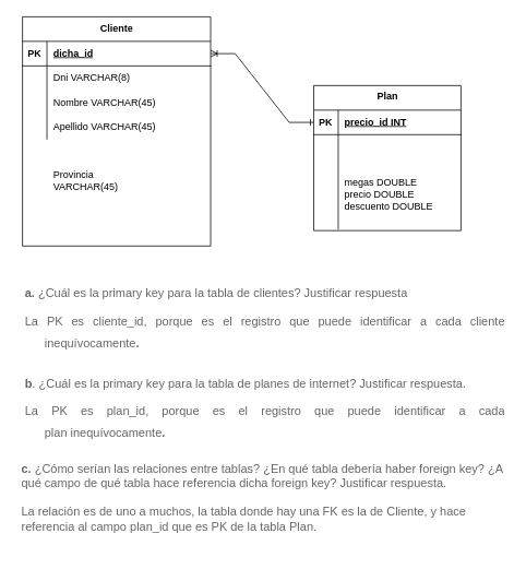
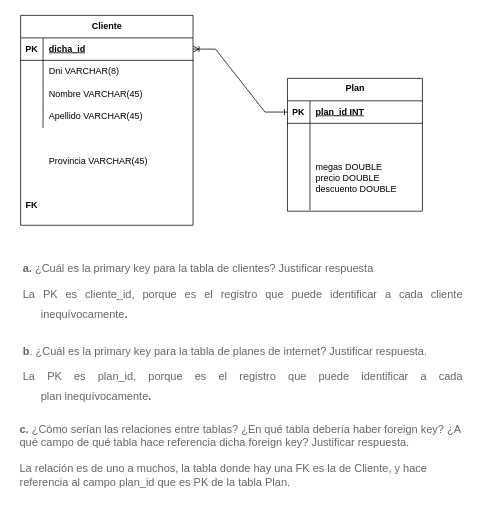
  <mxCell id="0" />
  <mxCell id="1" parent="0" />
  <mxCell id="2" value="Cliente" style="shape=table;startSize=30;container=1;collapsible=1;childLayout=tableLayout;fixedRows=1;rowLines=0;fontStyle=1;align=center;resizeLast=1;html=1;" vertex="1" parent="1"><mxGeometry x="27" y="20" width="230" height="280" as="geometry" /></mxCell>
  <mxCell id="3" value="" style="shape=tableRow;horizontal=0;startSize=0;swimlaneHead=0;swimlaneBody=0;fillColor=none;collapsible=0;dropTarget=0;points=[[0,0.5],[1,0.5]];portConstraint=eastwest;top=0;left=0;right=0;bottom=1;" vertex="1" parent="2"><mxGeometry y="30" width="230" height="30" as="geometry" /></mxCell>
  <mxCell id="4" value="PK" style="shape=partialRectangle;connectable=0;fillColor=none;top=0;left=0;bottom=0;right=0;fontStyle=1;overflow=hidden;whiteSpace=wrap;html=1;" vertex="1" parent="3"><mxGeometry width="29.905" height="30" as="geometry"><mxRectangle width="29.905" height="30" as="alternateBounds" /></mxGeometry></mxCell>
  <mxCell id="5" value="dicha_id" style="shape=partialRectangle;connectable=0;fillColor=none;top=0;left=0;bottom=0;right=0;align=left;spacingLeft=6;fontStyle=5;overflow=hidden;whiteSpace=wrap;html=1;" vertex="1" parent="3"><mxGeometry x="29.905" width="200.095" height="30" as="geometry"><mxRectangle width="200.095" height="30" as="alternateBounds" /></mxGeometry></mxCell>
  <mxCell id="6" value="" style="shape=tableRow;horizontal=0;startSize=0;swimlaneHead=0;swimlaneBody=0;fillColor=none;collapsible=0;dropTarget=0;points=[[0,0.5],[1,0.5]];portConstraint=eastwest;top=0;left=0;right=0;bottom=0;" vertex="1" parent="2"><mxGeometry y="60" width="230" height="30" as="geometry" /></mxCell>
  <mxCell id="7" value="" style="shape=partialRectangle;connectable=0;fillColor=none;top=0;left=0;bottom=0;right=0;editable=1;overflow=hidden;whiteSpace=wrap;html=1;" vertex="1" parent="6"><mxGeometry width="29.905" height="30" as="geometry"><mxRectangle width="29.905" height="30" as="alternateBounds" /></mxGeometry></mxCell>
  <mxCell id="8" value="Dni VARCHAR(8)" style="shape=partialRectangle;connectable=0;fillColor=none;top=0;left=0;bottom=0;right=0;align=left;spacingLeft=6;overflow=hidden;whiteSpace=wrap;html=1;" vertex="1" parent="6"><mxGeometry x="29.905" width="200.095" height="30" as="geometry"><mxRectangle width="200.095" height="30" as="alternateBounds" /></mxGeometry></mxCell>
  <mxCell id="9" value="" style="shape=tableRow;horizontal=0;startSize=0;swimlaneHead=0;swimlaneBody=0;fillColor=none;collapsible=0;dropTarget=0;points=[[0,0.5],[1,0.5]];portConstraint=eastwest;top=0;left=0;right=0;bottom=0;" vertex="1" parent="2"><mxGeometry y="90" width="230" height="30" as="geometry" /></mxCell>
  <mxCell id="10" value="" style="shape=partialRectangle;connectable=0;fillColor=none;top=0;left=0;bottom=0;right=0;editable=1;overflow=hidden;whiteSpace=wrap;html=1;" vertex="1" parent="9"><mxGeometry width="29.905" height="30" as="geometry"><mxRectangle width="29.905" height="30" as="alternateBounds" /></mxGeometry></mxCell>
  <mxCell id="11" value="Nombre VARCHAR(45)" style="shape=partialRectangle;connectable=0;fillColor=none;top=0;left=0;bottom=0;right=0;align=left;spacingLeft=6;overflow=hidden;whiteSpace=wrap;html=1;" vertex="1" parent="9"><mxGeometry x="29.905" width="200.095" height="30" as="geometry"><mxRectangle width="200.095" height="30" as="alternateBounds" /></mxGeometry></mxCell>
  <mxCell id="12" value="" style="shape=tableRow;horizontal=0;startSize=0;swimlaneHead=0;swimlaneBody=0;fillColor=none;collapsible=0;dropTarget=0;points=[[0,0.5],[1,0.5]];portConstraint=eastwest;top=0;left=0;right=0;bottom=0;" vertex="1" parent="2"><mxGeometry y="120" width="230" height="30" as="geometry" /></mxCell>
  <mxCell id="13" value="" style="shape=partialRectangle;connectable=0;fillColor=none;top=0;left=0;bottom=0;right=0;editable=1;overflow=hidden;whiteSpace=wrap;html=1;" vertex="1" parent="12"><mxGeometry width="29.905" height="30" as="geometry"><mxRectangle width="29.905" height="30" as="alternateBounds" /></mxGeometry></mxCell>
  <mxCell id="14" value="Apellido VARCHAR(45)" style="shape=partialRectangle;connectable=0;fillColor=none;top=0;left=0;bottom=0;right=0;align=left;spacingLeft=6;overflow=hidden;whiteSpace=wrap;html=1;" vertex="1" parent="12"><mxGeometry x="29.905" width="200.095" height="30" as="geometry"><mxRectangle width="200.095" height="30" as="alternateBounds" /></mxGeometry></mxCell>
  <mxCell id="15" value="Plan" style="shape=table;startSize=30;container=1;collapsible=1;childLayout=tableLayout;fixedRows=1;rowLines=0;fontStyle=1;align=center;resizeLast=1;html=1;verticalAlign=top;" vertex="1" parent="1"><mxGeometry x="383" y="104" width="180" height="177.21" as="geometry" /></mxCell>
  <mxCell id="16" value="" style="shape=tableRow;horizontal=0;startSize=0;swimlaneHead=0;swimlaneBody=0;fillColor=none;collapsible=0;dropTarget=0;points=[[0,0.5],[1,0.5]];portConstraint=eastwest;top=0;left=0;right=0;bottom=1;" vertex="1" parent="15"><mxGeometry y="30" width="180" height="30" as="geometry" /></mxCell>
  <mxCell id="17" value="PK" style="shape=partialRectangle;connectable=0;fillColor=none;top=0;left=0;bottom=0;right=0;fontStyle=1;overflow=hidden;whiteSpace=wrap;html=1;" vertex="1" parent="16"><mxGeometry width="30" height="30" as="geometry"><mxRectangle width="30" height="30" as="alternateBounds" /></mxGeometry></mxCell>
- <mxCell id="18" value="precio_id INT" style="shape=partialRectangle;connectable=0;fillColor=none;top=0;left=0;bottom=0;right=0;align=left;spacingLeft=6;fontStyle=5;overflow=hidden;whiteSpace=wrap;html=1;" vertex="1" parent="16"><mxGeometry x="30" width="150" height="30" as="geometry"><mxRectangle width="150" height="30" as="alternateBounds" /></mxGeometry></mxCell>
+ <mxCell id="18" value="plan_id INT" style="shape=partialRectangle;connectable=0;fillColor=none;top=0;left=0;bottom=0;right=0;align=left;spacingLeft=6;fontStyle=5;overflow=hidden;whiteSpace=wrap;html=1;" vertex="1" parent="16"><mxGeometry x="30" width="150" height="30" as="geometry"><mxRectangle width="150" height="30" as="alternateBounds" /></mxGeometry></mxCell>
  <mxCell id="19" value="" style="shape=tableRow;horizontal=0;startSize=0;swimlaneHead=0;swimlaneBody=0;fillColor=none;collapsible=0;dropTarget=0;points=[[0,0.5],[1,0.5]];portConstraint=eastwest;top=0;left=0;right=0;bottom=0;" vertex="1" parent="15"><mxGeometry y="60" width="180" height="25" as="geometry" /></mxCell>
  <mxCell id="20" value="" style="shape=partialRectangle;connectable=0;fillColor=none;top=0;left=0;bottom=0;right=0;editable=1;overflow=hidden;whiteSpace=wrap;html=1;" vertex="1" parent="19"><mxGeometry width="30" height="25" as="geometry"><mxRectangle width="30" height="25" as="alternateBounds" /></mxGeometry></mxCell>
  <mxCell id="21" value="" style="shape=partialRectangle;connectable=0;fillColor=none;top=0;left=0;bottom=0;right=0;align=left;spacingLeft=6;overflow=hidden;whiteSpace=wrap;html=1;" vertex="1" parent="19"><mxGeometry x="30" width="150" height="25" as="geometry"><mxRectangle width="150" height="25" as="alternateBounds" /></mxGeometry></mxCell>
  <mxCell id="22" value="" style="shape=tableRow;horizontal=0;startSize=0;swimlaneHead=0;swimlaneBody=0;fillColor=none;collapsible=0;dropTarget=0;points=[[0,0.5],[1,0.5]];portConstraint=eastwest;top=0;left=0;right=0;bottom=0;" vertex="1" parent="15"><mxGeometry y="85" width="180" height="20" as="geometry" /></mxCell>
  <mxCell id="23" value="" style="shape=partialRectangle;connectable=0;fillColor=none;top=0;left=0;bottom=0;right=0;editable=1;overflow=hidden;whiteSpace=wrap;html=1;" vertex="1" parent="22"><mxGeometry width="30" height="20" as="geometry"><mxRectangle width="30" height="20" as="alternateBounds" /></mxGeometry></mxCell>
  <mxCell id="24" value="" style="shape=partialRectangle;connectable=0;fillColor=none;top=0;left=0;bottom=0;right=0;align=left;spacingLeft=6;overflow=hidden;whiteSpace=wrap;html=1;" vertex="1" parent="22"><mxGeometry x="30" width="150" height="20" as="geometry"><mxRectangle width="150" height="20" as="alternateBounds" /></mxGeometry></mxCell>
  <mxCell id="25" value="" style="shape=tableRow;horizontal=0;startSize=0;swimlaneHead=0;swimlaneBody=0;fillColor=none;collapsible=0;dropTarget=0;points=[[0,0.5],[1,0.5]];portConstraint=eastwest;top=0;left=0;right=0;bottom=0;verticalAlign=top;" vertex="1" parent="15"><mxGeometry y="105" width="180" height="71" as="geometry" /></mxCell>
  <mxCell id="26" value="" style="shape=partialRectangle;connectable=0;fillColor=none;top=0;left=0;bottom=0;right=0;editable=1;overflow=hidden;whiteSpace=wrap;html=1;" vertex="1" parent="25"><mxGeometry width="30" height="71" as="geometry"><mxRectangle width="30" height="71" as="alternateBounds" /></mxGeometry></mxCell>
  <mxCell id="27" value="megas DOUBLE&lt;br&gt;precio DOUBLE&lt;br&gt;descuento DOUBLE" style="shape=partialRectangle;connectable=0;fillColor=none;top=0;left=0;bottom=0;right=0;align=left;spacingLeft=6;overflow=hidden;whiteSpace=wrap;html=1;verticalAlign=top;" vertex="1" parent="25"><mxGeometry x="30" width="150" height="71" as="geometry"><mxRectangle width="150" height="71" as="alternateBounds" /></mxGeometry></mxCell>
- <mxCell id="28" value="Provincia VARCHAR(45)" style="shape=partialRectangle;connectable=0;fillColor=none;top=0;left=0;bottom=0;right=0;align=left;spacingLeft=6;overflow=hidden;whiteSpace=wrap;html=1;" vertex="1" parent="1"><mxGeometry x="57" y="200" width="115" height="40" as="geometry"><mxRectangle width="150" height="30" as="alternateBounds" /></mxGeometry></mxCell>
+ <mxCell id="28" value="Provincia VARCHAR(45)" style="shape=partialRectangle;connectable=0;fillColor=none;top=0;left=0;bottom=0;right=0;align=left;spacingLeft=6;overflow=hidden;whiteSpace=wrap;html=1;" vertex="1" parent="1"><mxGeometry x="57" y="200" width="150" height="30" as="geometry"><mxRectangle width="150" height="30" as="alternateBounds" /></mxGeometry></mxCell>
+ <mxCell id="29" value="FK" style="shape=partialRectangle;connectable=0;fillColor=none;top=0;left=0;bottom=0;right=0;fontStyle=1;overflow=hidden;whiteSpace=wrap;html=1;" vertex="1" parent="1"><mxGeometry x="27" y="257.5" width="30" height="30" as="geometry"><mxRectangle width="30" height="30" as="alternateBounds" /></mxGeometry></mxCell>
  <mxCell id="30" value="" style="edgeStyle=entityRelationEdgeStyle;fontSize=12;html=1;endArrow=ERoneToMany;rounded=0;startArrow=ERone;startFill=0;" edge="1" parent="1" source="16" target="3"><mxGeometry width="100" height="100" relative="1" as="geometry"><mxPoint x="297" y="370" as="sourcePoint" /><mxPoint x="397" y="270" as="targetPoint" /></mxGeometry></mxCell>
  <mxCell id="31" value="&lt;span id=&quot;docs-internal-guid-7ed5c7e5-7fff-ad25-b5b5-cb1fd85bbf16&quot; style=&quot;&quot;&gt;&lt;p style=&quot;font-weight: bold; line-height: 1.8; margin-left: 3.26pt; text-indent: -18pt; text-align: justify; margin-top: 0pt; margin-bottom: 6pt; padding: 0pt 0pt 0pt 18pt;&quot; dir=&quot;ltr&quot;&gt;&lt;span style=&quot;font-size: 11pt; font-family: &amp;quot;Proxima Nova&amp;quot;, sans-serif; color: rgb(102, 102, 102); background-color: transparent; font-weight: 700; font-style: normal; font-variant: normal; text-decoration: none; vertical-align: baseline;&quot;&gt;a. &lt;/span&gt;&lt;span style=&quot;font-size: 11pt; font-family: &amp;quot;Proxima Nova&amp;quot;, sans-serif; color: rgb(102, 102, 102); background-color: transparent; font-weight: 400; font-style: normal; font-variant: normal; text-decoration: none; vertical-align: baseline;&quot;&gt;¿Cuál es la primary key para la tabla de clientes? Justificar respuesta&lt;/span&gt;&lt;/p&gt;&lt;p style=&quot;line-height: 1.8; margin-left: 3.26pt; text-indent: -18pt; text-align: justify; margin-top: 0pt; margin-bottom: 6pt; padding: 0pt 0pt 0pt 18pt;&quot; dir=&quot;ltr&quot;&gt;&lt;font style=&quot;&quot; face=&quot;Proxima Nova, sans-serif&quot; color=&quot;#666666&quot;&gt;&lt;span style=&quot;font-size: 14.667px;&quot;&gt;La PK es cliente_id, porque es el registro que puede identificar a cada cliente &lt;/span&gt;&lt;span style=&quot;font-size: 14.667px;&quot;&gt;inequívocamente&lt;/span&gt;&lt;span style=&quot;font-weight: normal; font-size: 14.667px;&quot;&gt;&lt;b&gt;.&amp;nbsp;&lt;/b&gt;&lt;/span&gt;&lt;/font&gt;&lt;/p&gt;&lt;br&gt;&lt;p style=&quot;font-weight: bold; line-height: 1.8; margin-left: 3.26pt; text-indent: -18pt; text-align: justify; margin-top: 0pt; margin-bottom: 6pt; padding: 0pt 0pt 0pt 18pt;&quot; dir=&quot;ltr&quot;&gt;&lt;span style=&quot;font-size: 11pt; font-family: &amp;quot;Proxima Nova&amp;quot;, sans-serif; color: rgb(102, 102, 102); background-color: transparent; font-weight: 700; font-style: normal; font-variant: normal; text-decoration: none; vertical-align: baseline;&quot;&gt;b&lt;/span&gt;&lt;span style=&quot;font-size: 11pt; font-family: &amp;quot;Proxima Nova&amp;quot;, sans-serif; color: rgb(102, 102, 102); background-color: transparent; font-weight: 400; font-style: normal; font-variant: normal; text-decoration: none; vertical-align: baseline;&quot;&gt;. ¿Cuál es la primary key para la tabla de planes de internet? Justificar respuesta.&lt;/span&gt;&lt;/p&gt;&lt;p style=&quot;font-weight: bold; line-height: 1.8; margin-left: 3.26pt; text-indent: -18pt; text-align: justify; margin-top: 0pt; margin-bottom: 6pt; padding: 0pt 0pt 0pt 18pt;&quot; dir=&quot;ltr&quot;&gt;&lt;span style=&quot;font-size: 11pt; font-family: &amp;quot;Proxima Nova&amp;quot;, sans-serif; color: rgb(102, 102, 102); background-color: transparent; font-weight: 400; font-style: normal; font-variant: normal; text-decoration: none; vertical-align: baseline;&quot;&gt;La PK es plan_id, porque es el registro que puede identificar a cada plan&amp;nbsp;&lt;span style=&quot;border-color: var(--border-color);&quot;&gt;inequívocamente&lt;/span&gt;&lt;span style=&quot;border-color: var(--border-color);&quot;&gt;&lt;b style=&quot;border-color: var(--border-color);&quot;&gt;.&amp;nbsp;&lt;/b&gt;&lt;/span&gt;&lt;/span&gt;&lt;/p&gt;&lt;br&gt;&lt;span style=&quot;font-weight: 700; font-size: 11pt; font-family: &amp;quot;Proxima Nova&amp;quot;, sans-serif; color: rgb(102, 102, 102); background-color: transparent; font-style: normal; font-variant: normal; text-decoration: none; vertical-align: baseline;&quot;&gt;c.&lt;/span&gt;&lt;span style=&quot;font-weight: 400; font-size: 11pt; font-family: &amp;quot;Proxima Nova&amp;quot;, sans-serif; color: rgb(102, 102, 102); background-color: transparent; font-style: normal; font-variant: normal; text-decoration: none; vertical-align: baseline;&quot;&gt; ¿Cómo serían las relaciones entre tablas? ¿En qué tabla debería haber foreign key? ¿A qué campo de qué tabla hace referencia dicha foreign key? Justificar respuesta.&lt;br&gt;&lt;br&gt;La relación es de uno a muchos, la tabla donde hay una FK es la de Cliente, y hace referencia al campo plan_id que es PK de la tabla Plan.&lt;br&gt;&lt;/span&gt;&lt;/span&gt;" style="text;strokeColor=none;fillColor=none;align=left;verticalAlign=middle;spacingLeft=4;spacingRight=4;overflow=hidden;points=[[0,0.5],[1,0.5]];portConstraint=eastwest;rotatable=0;whiteSpace=wrap;html=1;" vertex="1" parent="1"><mxGeometry x="20" y="323" width="601" height="350" as="geometry" /></mxCell>
